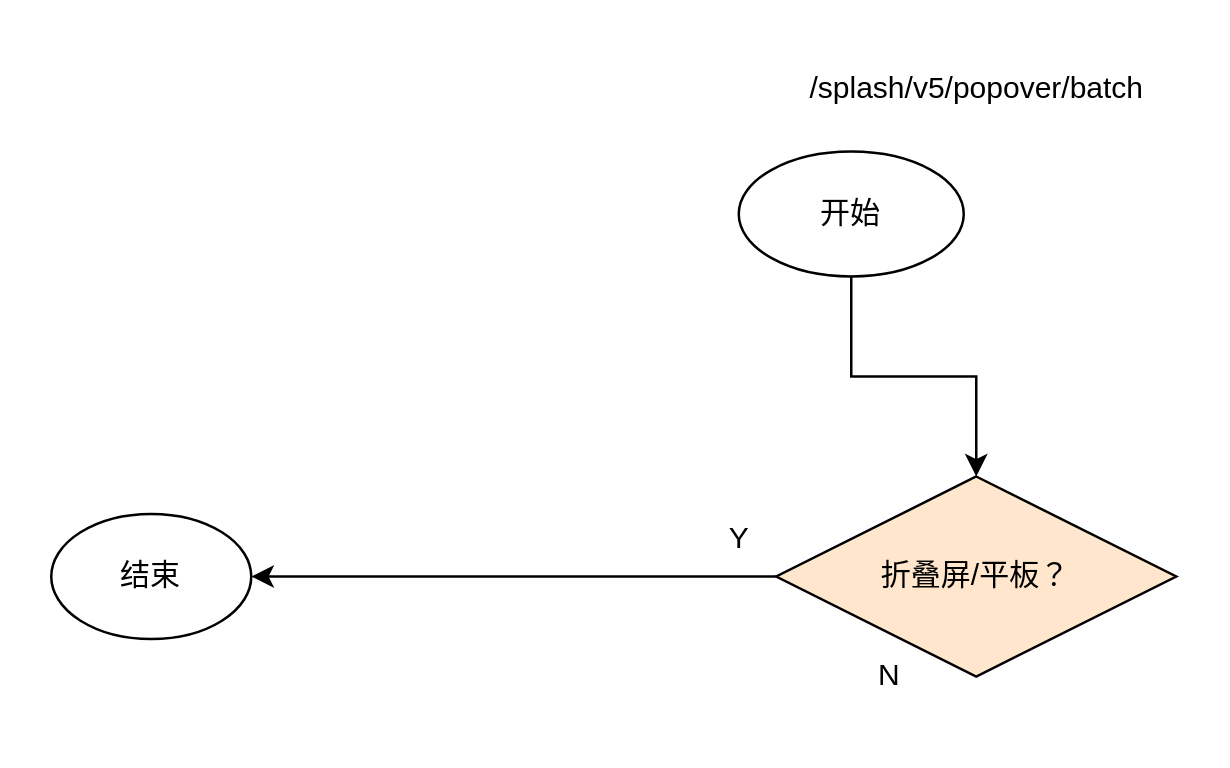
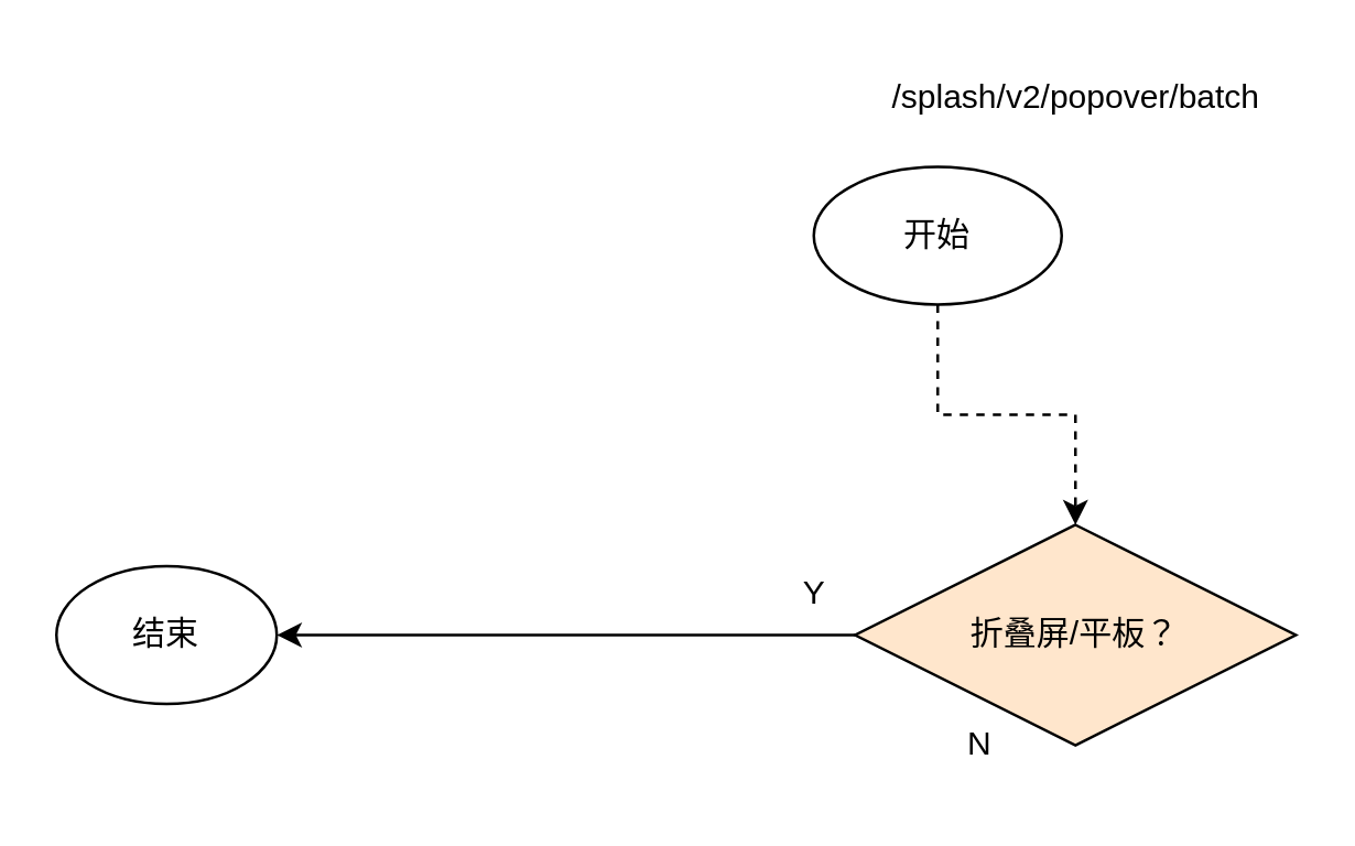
  <mxCell id="0" />
  <mxCell id="1" parent="0" />
- <mxCell id="2" style="edgeStyle=orthogonalEdgeStyle;rounded=0;orthogonalLoop=1;jettySize=auto;html=1;entryX=0.5;entryY=0;entryDx=0;entryDy=0;" edge="1" parent="1" source="3" target="6"><mxGeometry relative="1" as="geometry" /></mxCell>
+ <mxCell id="2" style="edgeStyle=orthogonalEdgeStyle;rounded=0;orthogonalLoop=1;jettySize=auto;html=1;entryX=0.5;entryY=0;entryDx=0;entryDy=0;dashed=1;" edge="1" parent="1" source="3" target="6"><mxGeometry relative="1" as="geometry" /></mxCell>
  <mxCell id="3" value="开始" style="ellipse;whiteSpace=wrap;html=1;" parent="1" vertex="1"><mxGeometry x="295" y="60" width="90" height="50" as="geometry" /></mxCell>
- <mxCell id="4" value="/splash/v5/popover/batch" style="text;html=1;align=center;verticalAlign=middle;resizable=0;points=[];autosize=1;strokeColor=none;fillColor=none;" parent="1" vertex="1"><mxGeometry x="310" y="20" width="160" height="30" as="geometry" /></mxCell>
+ <mxCell id="4" value="/splash/v2/popover/batch" style="text;html=1;align=center;verticalAlign=middle;resizable=0;points=[];autosize=1;strokeColor=none;fillColor=none;" parent="1" vertex="1"><mxGeometry x="310" y="20" width="160" height="30" as="geometry" /></mxCell>
  <mxCell id="5" value="" style="edgeStyle=orthogonalEdgeStyle;rounded=0;orthogonalLoop=1;jettySize=auto;html=1;" parent="1" source="6" target="7" edge="1"><mxGeometry relative="1" as="geometry" /></mxCell>
  <mxCell id="6" value="折叠屏/平板？" style="rhombus;whiteSpace=wrap;html=1;fillColor=#ffe6cc;" parent="1" vertex="1"><mxGeometry x="310" y="190" width="160" height="80" as="geometry" /></mxCell>
  <mxCell id="7" value="结束" style="ellipse;whiteSpace=wrap;html=1;" parent="1" vertex="1"><mxGeometry x="20" y="205" width="80" height="50" as="geometry" /></mxCell>
  <mxCell id="8" value="Y" style="text;html=1;align=center;verticalAlign=middle;resizable=0;points=[];autosize=1;strokeColor=none;fillColor=none;" vertex="1" parent="1"><mxGeometry x="280" y="200" width="30" height="30" as="geometry" /></mxCell>
  <mxCell id="9" value="N" style="text;html=1;align=center;verticalAlign=middle;resizable=0;points=[];autosize=1;strokeColor=none;fillColor=none;" vertex="1" parent="1"><mxGeometry x="340" y="255" width="30" height="30" as="geometry" /></mxCell>
